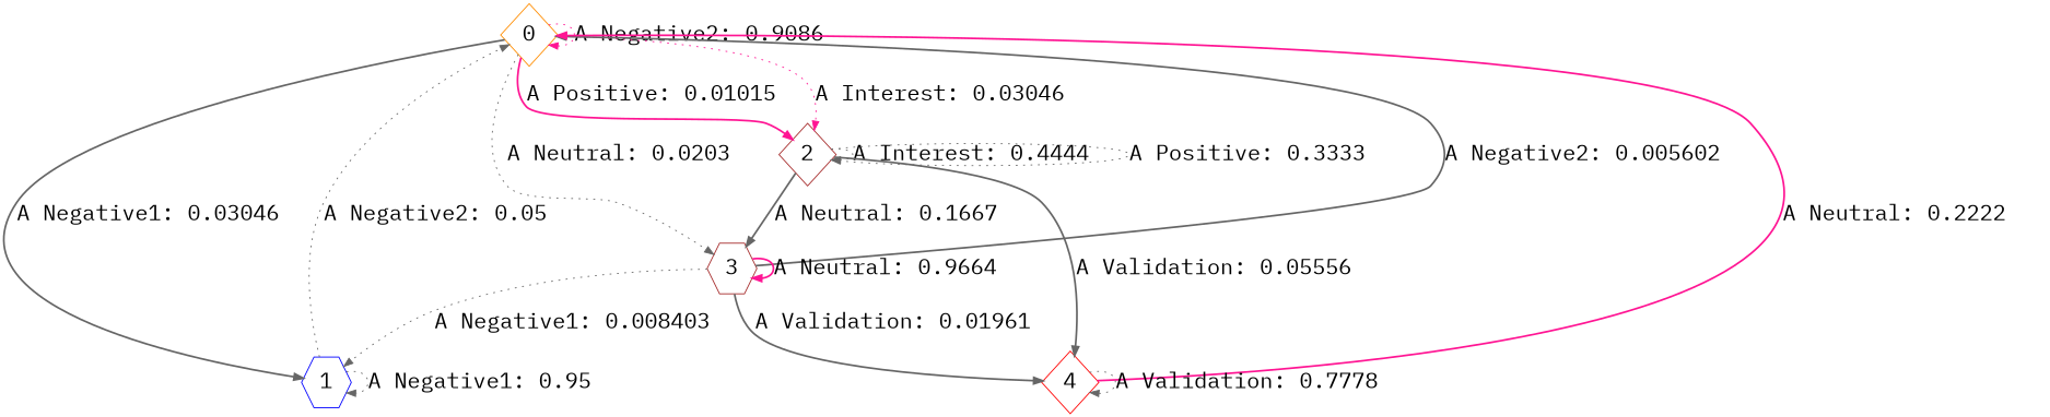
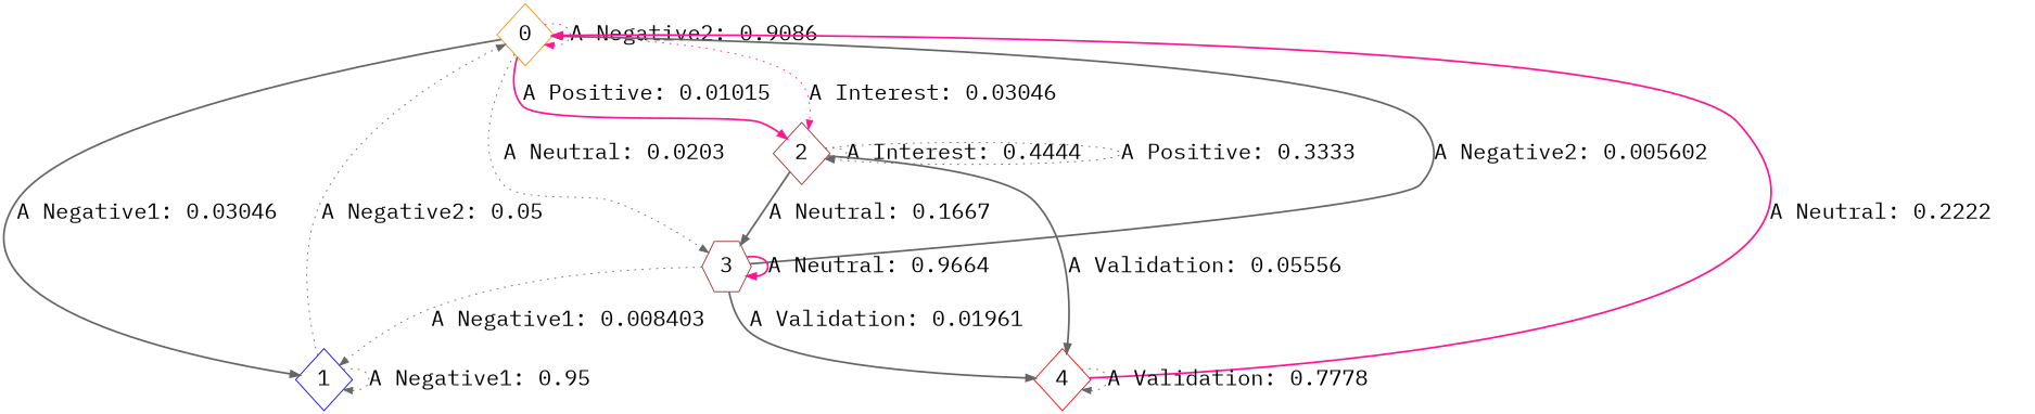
  digraph {
    fontname="IBM Plex Mono"
    node [color=brown fontname="IBM Plex Mono" fontsize=24 shape=diamond]
    edge [color=gray40 fontname="IBM Plex Mono" fontsize=24 style=dotted]
    0 [color=darkorange]
-   1 [color=blue shape=hexagon]
+   1 [color=blue]
    2
    3 [shape=hexagon]
    4 [color=red]
    0 -> 0 [color=deeppink label="A Negative2: 0.9086   "]
    0 -> 1 [label="A Negative1: 0.03046  " style=bold]
    0 -> 2 [color=deeppink label="A Interest: 0.03046  "]
    0 -> 2 [color=deeppink label="A Positive: 0.01015  " style=bold]
    0 -> 3 [label="A Neutral: 0.0203   "]
    1 -> 0 [label="A Negative2: 0.05     "]
    1 -> 1 [label="A Negative1: 0.95     "]
    2 -> 2 [label="A Interest: 0.4444   "]
    2 -> 2 [label="A Positive: 0.3333   "]
    2 -> 3 [label="A Neutral: 0.1667   " style=bold]
    2 -> 4 [label="A Validation: 0.05556  " style=bold]
    3 -> 0 [label="A Negative2: 0.005602  " style=bold]
    3 -> 1 [label="A Negative1: 0.008403  "]
    3 -> 3 [color=deeppink label="A Neutral: 0.9664   " style=bold]
    3 -> 4 [label="A Validation: 0.01961  " style=bold]
    4 -> 0 [color=deeppink label="A Neutral: 0.2222   " style=bold]
    4 -> 4 [label="A Validation: 0.7778   "]
  }
